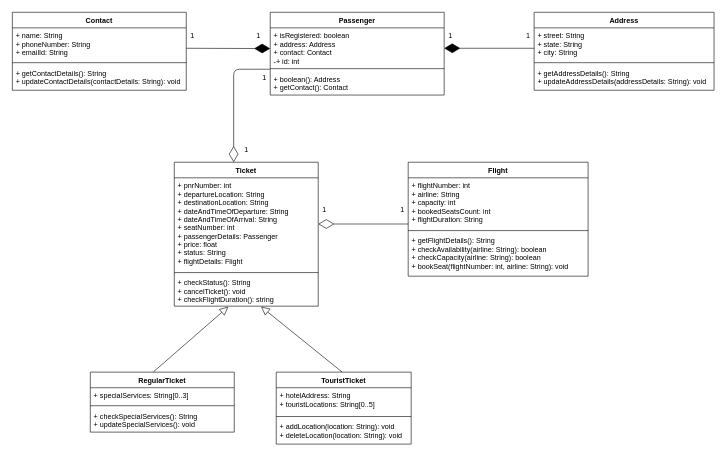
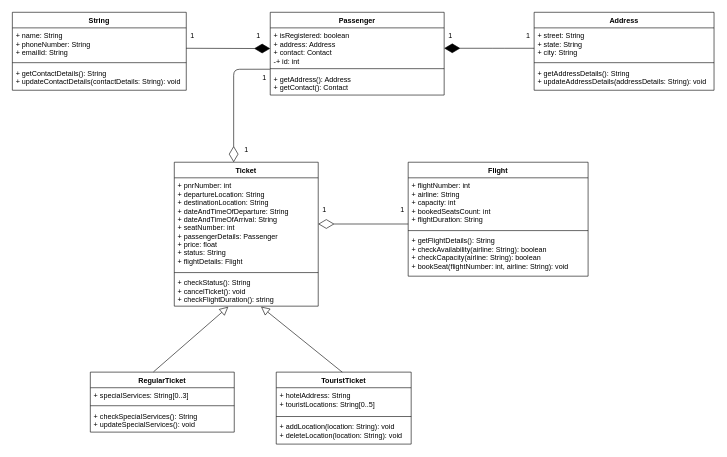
  <mxCell id="0" />
  <mxCell id="1" parent="0" />
- <mxCell id="2" value="Contact" style="swimlane;fontStyle=1;align=center;verticalAlign=top;childLayout=stackLayout;horizontal=1;startSize=26;horizontalStack=0;resizeParent=1;resizeParentMax=0;resizeLast=0;collapsible=1;marginBottom=0;" vertex="1" parent="1"><mxGeometry x="20" y="20" width="290" height="130" as="geometry" /></mxCell>
+ <mxCell id="2" value="String" style="swimlane;fontStyle=1;align=center;verticalAlign=top;childLayout=stackLayout;horizontal=1;startSize=26;horizontalStack=0;resizeParent=1;resizeParentMax=0;resizeLast=0;collapsible=1;marginBottom=0;" vertex="1" parent="1"><mxGeometry x="20" y="20" width="290" height="130" as="geometry" /></mxCell>
  <mxCell id="3" value="+ name: String&#10;+ phoneNumber: String&#10;+ emailId: String" style="text;strokeColor=none;fillColor=none;align=left;verticalAlign=top;spacingLeft=4;spacingRight=4;overflow=hidden;rotatable=0;points=[[0,0.5],[1,0.5]];portConstraint=eastwest;" vertex="1" parent="2"><mxGeometry y="26" width="290" height="54" as="geometry" /></mxCell>
  <mxCell id="4" value="" style="line;strokeWidth=1;fillColor=none;align=left;verticalAlign=middle;spacingTop=-1;spacingLeft=3;spacingRight=3;rotatable=0;labelPosition=right;points=[];portConstraint=eastwest;" vertex="1" parent="2"><mxGeometry y="80" width="290" height="8" as="geometry" /></mxCell>
  <mxCell id="5" value="+ getContactDetails(): String&#10;+ updateContactDetails(contactDetails: String): void" style="text;strokeColor=none;fillColor=none;align=left;verticalAlign=top;spacingLeft=4;spacingRight=4;overflow=hidden;rotatable=0;points=[[0,0.5],[1,0.5]];portConstraint=eastwest;" vertex="1" parent="2"><mxGeometry y="88" width="290" height="42" as="geometry" /></mxCell>
  <mxCell id="6" value="Address" style="swimlane;fontStyle=1;align=center;verticalAlign=top;childLayout=stackLayout;horizontal=1;startSize=26;horizontalStack=0;resizeParent=1;resizeParentMax=0;resizeLast=0;collapsible=1;marginBottom=0;" vertex="1" parent="1"><mxGeometry x="890" y="20" width="300" height="130" as="geometry" /></mxCell>
  <mxCell id="7" value="+ street: String&#10;+ state: String&#10;+ city: String" style="text;strokeColor=none;fillColor=none;align=left;verticalAlign=top;spacingLeft=4;spacingRight=4;overflow=hidden;rotatable=0;points=[[0,0.5],[1,0.5]];portConstraint=eastwest;" vertex="1" parent="6"><mxGeometry y="26" width="300" height="54" as="geometry" /></mxCell>
  <mxCell id="8" value="" style="line;strokeWidth=1;fillColor=none;align=left;verticalAlign=middle;spacingTop=-1;spacingLeft=3;spacingRight=3;rotatable=0;labelPosition=right;points=[];portConstraint=eastwest;" vertex="1" parent="6"><mxGeometry y="80" width="300" height="8" as="geometry" /></mxCell>
  <mxCell id="9" value="+ getAddressDetails(): String&#10;+ updateAddressDetails(addressDetails: String): void" style="text;strokeColor=none;fillColor=none;align=left;verticalAlign=top;spacingLeft=4;spacingRight=4;overflow=hidden;rotatable=0;points=[[0,0.5],[1,0.5]];portConstraint=eastwest;" vertex="1" parent="6"><mxGeometry y="88" width="300" height="42" as="geometry" /></mxCell>
  <mxCell id="10" value="Flight" style="swimlane;fontStyle=1;align=center;verticalAlign=top;childLayout=stackLayout;horizontal=1;startSize=26;horizontalStack=0;resizeParent=1;resizeParentMax=0;resizeLast=0;collapsible=1;marginBottom=0;" vertex="1" parent="1"><mxGeometry x="680" y="270" width="300" height="190" as="geometry" /></mxCell>
  <mxCell id="11" value="+ flightNumber: int&#10;+ airline: String&#10;+ capacity: int&#10;+ bookedSeatsCount: int&#10;+ flightDuration: String" style="text;strokeColor=none;fillColor=none;align=left;verticalAlign=top;spacingLeft=4;spacingRight=4;overflow=hidden;rotatable=0;points=[[0,0.5],[1,0.5]];portConstraint=eastwest;" vertex="1" parent="10"><mxGeometry y="26" width="300" height="84" as="geometry" /></mxCell>
  <mxCell id="12" value="" style="line;strokeWidth=1;fillColor=none;align=left;verticalAlign=middle;spacingTop=-1;spacingLeft=3;spacingRight=3;rotatable=0;labelPosition=right;points=[];portConstraint=eastwest;" vertex="1" parent="10"><mxGeometry y="110" width="300" height="8" as="geometry" /></mxCell>
  <mxCell id="13" value="+ getFlightDetails(): String&#10;+ checkAvailability(airline: String): boolean&#10;+ checkCapacity(airline: String): boolean&#10;+ bookSeat(flightNumber: int, airline: String): void&#10;" style="text;strokeColor=none;fillColor=none;align=left;verticalAlign=top;spacingLeft=4;spacingRight=4;overflow=hidden;rotatable=0;points=[[0,0.5],[1,0.5]];portConstraint=eastwest;" vertex="1" parent="10"><mxGeometry y="118" width="300" height="72" as="geometry" /></mxCell>
  <mxCell id="14" value="Passenger" style="swimlane;fontStyle=1;align=center;verticalAlign=top;childLayout=stackLayout;horizontal=1;startSize=26;horizontalStack=0;resizeParent=1;resizeParentMax=0;resizeLast=0;collapsible=1;marginBottom=0;" vertex="1" parent="1"><mxGeometry x="450" y="20" width="290" height="138" as="geometry" /></mxCell>
  <mxCell id="15" value="+ isRegistered: boolean&#10;+ address: Address&#10;+ contact: Contact&#10;-+ id: int" style="text;strokeColor=none;fillColor=none;align=left;verticalAlign=top;spacingLeft=4;spacingRight=4;overflow=hidden;rotatable=0;points=[[0,0.5],[1,0.5]];portConstraint=eastwest;" vertex="1" parent="14"><mxGeometry y="26" width="290" height="64" as="geometry" /></mxCell>
  <mxCell id="16" value="" style="line;strokeWidth=1;fillColor=none;align=left;verticalAlign=middle;spacingTop=-1;spacingLeft=3;spacingRight=3;rotatable=0;labelPosition=right;points=[];portConstraint=eastwest;" vertex="1" parent="14"><mxGeometry y="90" width="290" height="8" as="geometry" /></mxCell>
- <mxCell id="17" value="+ boolean(): Address&#10;+ getContact(): Contact" style="text;strokeColor=none;fillColor=none;align=left;verticalAlign=top;spacingLeft=4;spacingRight=4;overflow=hidden;rotatable=0;points=[[0,0.5],[1,0.5]];portConstraint=eastwest;" vertex="1" parent="14"><mxGeometry y="98" width="290" height="40" as="geometry" /></mxCell>
+ <mxCell id="17" value="+ getAddress(): Address&#10;+ getContact(): Contact" style="text;strokeColor=none;fillColor=none;align=left;verticalAlign=top;spacingLeft=4;spacingRight=4;overflow=hidden;rotatable=0;points=[[0,0.5],[1,0.5]];portConstraint=eastwest;" vertex="1" parent="14"><mxGeometry y="98" width="290" height="40" as="geometry" /></mxCell>
  <mxCell id="18" value="Ticket" style="swimlane;fontStyle=1;align=center;verticalAlign=top;childLayout=stackLayout;horizontal=1;startSize=26;horizontalStack=0;resizeParent=1;resizeParentMax=0;resizeLast=0;collapsible=1;marginBottom=0;" vertex="1" parent="1"><mxGeometry x="290" y="270" width="240" height="240" as="geometry" /></mxCell>
  <mxCell id="19" value="+ pnrNumber: int&#10;+ departureLocation: String&#10;+ destinationLocation: String&#10;+ dateAndTimeOfDeparture: String&#10;+ dateAndTimeOfArrival: String&#10;+ seatNumber: int&#10;+ passengerDetails: Passenger&#10;+ price: float&#10;+ status: String&#10;+ flightDetails: Flight&#10;" style="text;strokeColor=none;fillColor=none;align=left;verticalAlign=top;spacingLeft=4;spacingRight=4;overflow=hidden;rotatable=0;points=[[0,0.5],[1,0.5]];portConstraint=eastwest;" vertex="1" parent="18"><mxGeometry y="26" width="240" height="154" as="geometry" /></mxCell>
  <mxCell id="20" value="" style="line;strokeWidth=1;fillColor=none;align=left;verticalAlign=middle;spacingTop=-1;spacingLeft=3;spacingRight=3;rotatable=0;labelPosition=right;points=[];portConstraint=eastwest;" vertex="1" parent="18"><mxGeometry y="180" width="240" height="8" as="geometry" /></mxCell>
  <mxCell id="21" value="+ checkStatus(): String&#10;+ cancelTicket(): void&#10;+ checkFlightDuration(): string" style="text;strokeColor=none;fillColor=none;align=left;verticalAlign=top;spacingLeft=4;spacingRight=4;overflow=hidden;rotatable=0;points=[[0,0.5],[1,0.5]];portConstraint=eastwest;" vertex="1" parent="18"><mxGeometry y="188" width="240" height="52" as="geometry" /></mxCell>
  <mxCell id="22" value="RegularTicket" style="swimlane;fontStyle=1;align=center;verticalAlign=top;childLayout=stackLayout;horizontal=1;startSize=26;horizontalStack=0;resizeParent=1;resizeParentMax=0;resizeLast=0;collapsible=1;marginBottom=0;" vertex="1" parent="1"><mxGeometry x="150" y="620" width="240" height="100" as="geometry" /></mxCell>
  <mxCell id="23" value="+ specialServices: String[0..3]" style="text;strokeColor=none;fillColor=none;align=left;verticalAlign=top;spacingLeft=4;spacingRight=4;overflow=hidden;rotatable=0;points=[[0,0.5],[1,0.5]];portConstraint=eastwest;" vertex="1" parent="22"><mxGeometry y="26" width="240" height="26" as="geometry" /></mxCell>
  <mxCell id="24" value="" style="line;strokeWidth=1;fillColor=none;align=left;verticalAlign=middle;spacingTop=-1;spacingLeft=3;spacingRight=3;rotatable=0;labelPosition=right;points=[];portConstraint=eastwest;" vertex="1" parent="22"><mxGeometry y="52" width="240" height="8" as="geometry" /></mxCell>
  <mxCell id="25" value="+ checkSpecialServices(): String&#10;+ updateSpecialServices(): void" style="text;strokeColor=none;fillColor=none;align=left;verticalAlign=top;spacingLeft=4;spacingRight=4;overflow=hidden;rotatable=0;points=[[0,0.5],[1,0.5]];portConstraint=eastwest;" vertex="1" parent="22"><mxGeometry y="60" width="240" height="40" as="geometry" /></mxCell>
  <mxCell id="26" value="TouristTicket" style="swimlane;fontStyle=1;align=center;verticalAlign=top;childLayout=stackLayout;horizontal=1;startSize=26;horizontalStack=0;resizeParent=1;resizeParentMax=0;resizeLast=0;collapsible=1;marginBottom=0;" vertex="1" parent="1"><mxGeometry x="460" y="620" width="225" height="120" as="geometry" /></mxCell>
  <mxCell id="27" value="+ hotelAddress: String&#10;+ touristLocations: String[0..5]" style="text;strokeColor=none;fillColor=none;align=left;verticalAlign=top;spacingLeft=4;spacingRight=4;overflow=hidden;rotatable=0;points=[[0,0.5],[1,0.5]];portConstraint=eastwest;" vertex="1" parent="26"><mxGeometry y="26" width="225" height="44" as="geometry" /></mxCell>
  <mxCell id="28" value="" style="line;strokeWidth=1;fillColor=none;align=left;verticalAlign=middle;spacingTop=-1;spacingLeft=3;spacingRight=3;rotatable=0;labelPosition=right;points=[];portConstraint=eastwest;" vertex="1" parent="26"><mxGeometry y="70" width="225" height="8" as="geometry" /></mxCell>
  <mxCell id="29" value="+ addLocation(location: String): void&#10;+ deleteLocation(location: String): void" style="text;strokeColor=none;fillColor=none;align=left;verticalAlign=top;spacingLeft=4;spacingRight=4;overflow=hidden;rotatable=0;points=[[0,0.5],[1,0.5]];portConstraint=eastwest;" vertex="1" parent="26"><mxGeometry y="78" width="225" height="42" as="geometry" /></mxCell>
  <mxCell id="30" value="" style="endArrow=diamondThin;endFill=1;endSize=24;html=1;" edge="1" parent="1"><mxGeometry width="160" relative="1" as="geometry"><mxPoint x="310" y="80" as="sourcePoint" /><mxPoint x="450" y="80.45" as="targetPoint" /></mxGeometry></mxCell>
  <mxCell id="31" value="" style="endArrow=diamondThin;endFill=1;endSize=24;html=1;" edge="1" parent="1"><mxGeometry width="160" relative="1" as="geometry"><mxPoint x="890" y="80" as="sourcePoint" /><mxPoint x="740" y="80" as="targetPoint" /><Array as="points"><mxPoint x="830" y="80" /></Array></mxGeometry></mxCell>
  <mxCell id="32" value="" style="endArrow=diamondThin;endFill=0;endSize=24;html=1;exitX=-0.002;exitY=1.077;exitDx=0;exitDy=0;exitPerimeter=0;" edge="1" parent="1" source="15"><mxGeometry width="160" relative="1" as="geometry"><mxPoint x="360" y="210" as="sourcePoint" /><mxPoint x="389" y="270" as="targetPoint" /><Array as="points"><mxPoint x="389" y="115" /></Array></mxGeometry></mxCell>
  <mxCell id="33" value="" style="endArrow=diamondThin;endFill=0;endSize=24;html=1;" edge="1" parent="1"><mxGeometry width="160" relative="1" as="geometry"><mxPoint x="680" y="373" as="sourcePoint" /><mxPoint x="530" y="373" as="targetPoint" /></mxGeometry></mxCell>
  <mxCell id="34" value="1" style="text;html=1;align=center;verticalAlign=middle;resizable=0;points=[];autosize=1;strokeColor=none;fillColor=none;" vertex="1" parent="1"><mxGeometry x="310" y="50" width="20" height="20" as="geometry" /></mxCell>
  <mxCell id="35" value="1" style="text;html=1;align=center;verticalAlign=middle;resizable=0;points=[];autosize=1;strokeColor=none;fillColor=none;" vertex="1" parent="1"><mxGeometry x="420" y="50" width="20" height="20" as="geometry" /></mxCell>
  <mxCell id="36" value="1" style="text;html=1;align=center;verticalAlign=middle;resizable=0;points=[];autosize=1;strokeColor=none;fillColor=none;" vertex="1" parent="1"><mxGeometry x="870" y="50" width="20" height="20" as="geometry" /></mxCell>
  <mxCell id="37" value="1" style="text;html=1;align=center;verticalAlign=middle;resizable=0;points=[];autosize=1;strokeColor=none;fillColor=none;" vertex="1" parent="1"><mxGeometry x="740" y="50" width="20" height="20" as="geometry" /></mxCell>
  <mxCell id="38" value="1" style="text;html=1;align=center;verticalAlign=middle;resizable=0;points=[];autosize=1;strokeColor=none;fillColor=none;" vertex="1" parent="1"><mxGeometry x="430" y="120" width="20" height="20" as="geometry" /></mxCell>
  <mxCell id="39" value="1" style="text;html=1;align=center;verticalAlign=middle;resizable=0;points=[];autosize=1;strokeColor=none;fillColor=none;" vertex="1" parent="1"><mxGeometry x="400" y="240" width="20" height="20" as="geometry" /></mxCell>
  <mxCell id="40" value="1" style="text;html=1;align=center;verticalAlign=middle;resizable=0;points=[];autosize=1;strokeColor=none;fillColor=none;" vertex="1" parent="1"><mxGeometry x="660" y="340" width="20" height="20" as="geometry" /></mxCell>
  <mxCell id="41" value="1" style="text;html=1;align=center;verticalAlign=middle;resizable=0;points=[];autosize=1;strokeColor=none;fillColor=none;" vertex="1" parent="1"><mxGeometry x="530" y="340" width="20" height="20" as="geometry" /></mxCell>
  <mxCell id="42" value="" style="edgeStyle=none;html=1;endSize=12;endArrow=block;endFill=0;exitX=0.439;exitY=-0.005;exitDx=0;exitDy=0;exitPerimeter=0;" edge="1" parent="1" source="22"><mxGeometry width="160" relative="1" as="geometry"><mxPoint x="260" y="618" as="sourcePoint" /><mxPoint x="380" y="511" as="targetPoint" /></mxGeometry></mxCell>
  <mxCell id="43" value="" style="edgeStyle=none;html=1;endSize=12;endArrow=block;endFill=0;entryX=0.603;entryY=1.017;entryDx=0;entryDy=0;entryPerimeter=0;" edge="1" parent="1" target="21"><mxGeometry width="160" relative="1" as="geometry"><mxPoint x="570" y="620" as="sourcePoint" /><mxPoint x="437" y="512" as="targetPoint" /></mxGeometry></mxCell>
